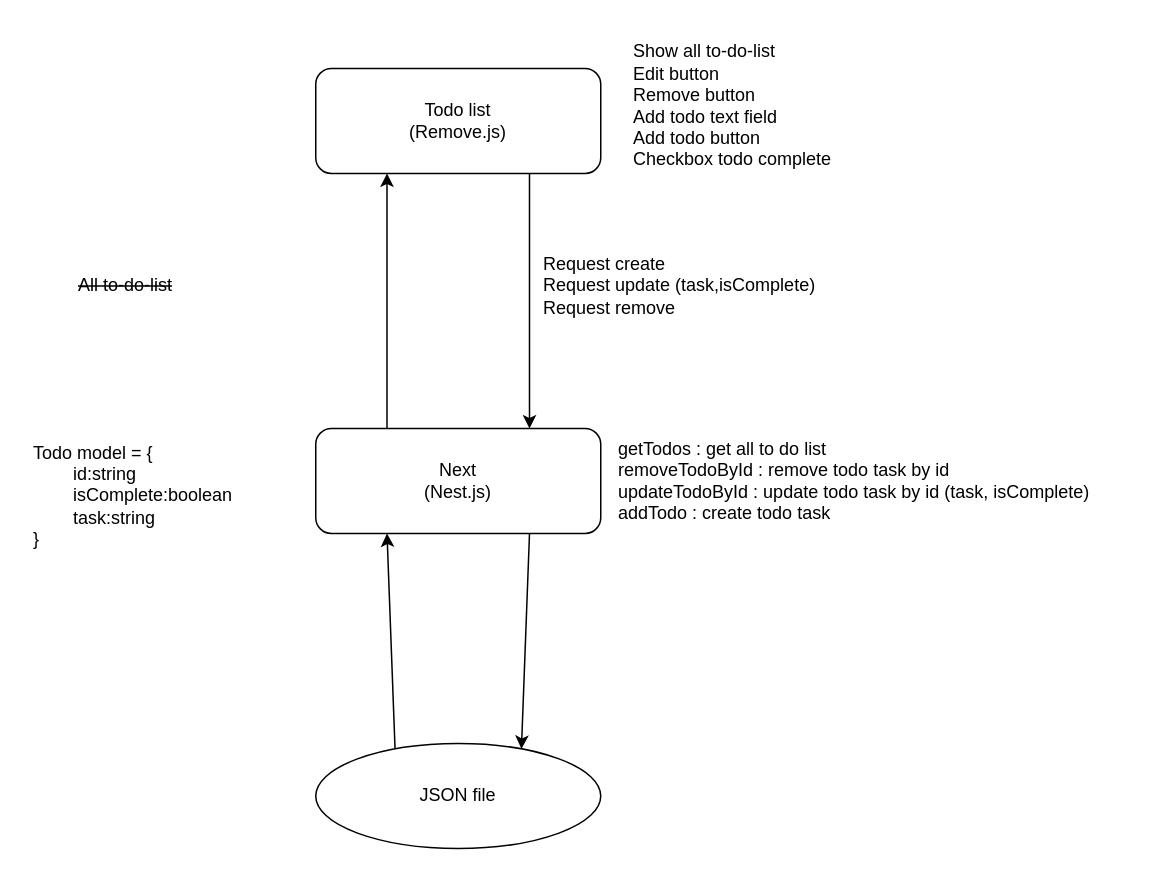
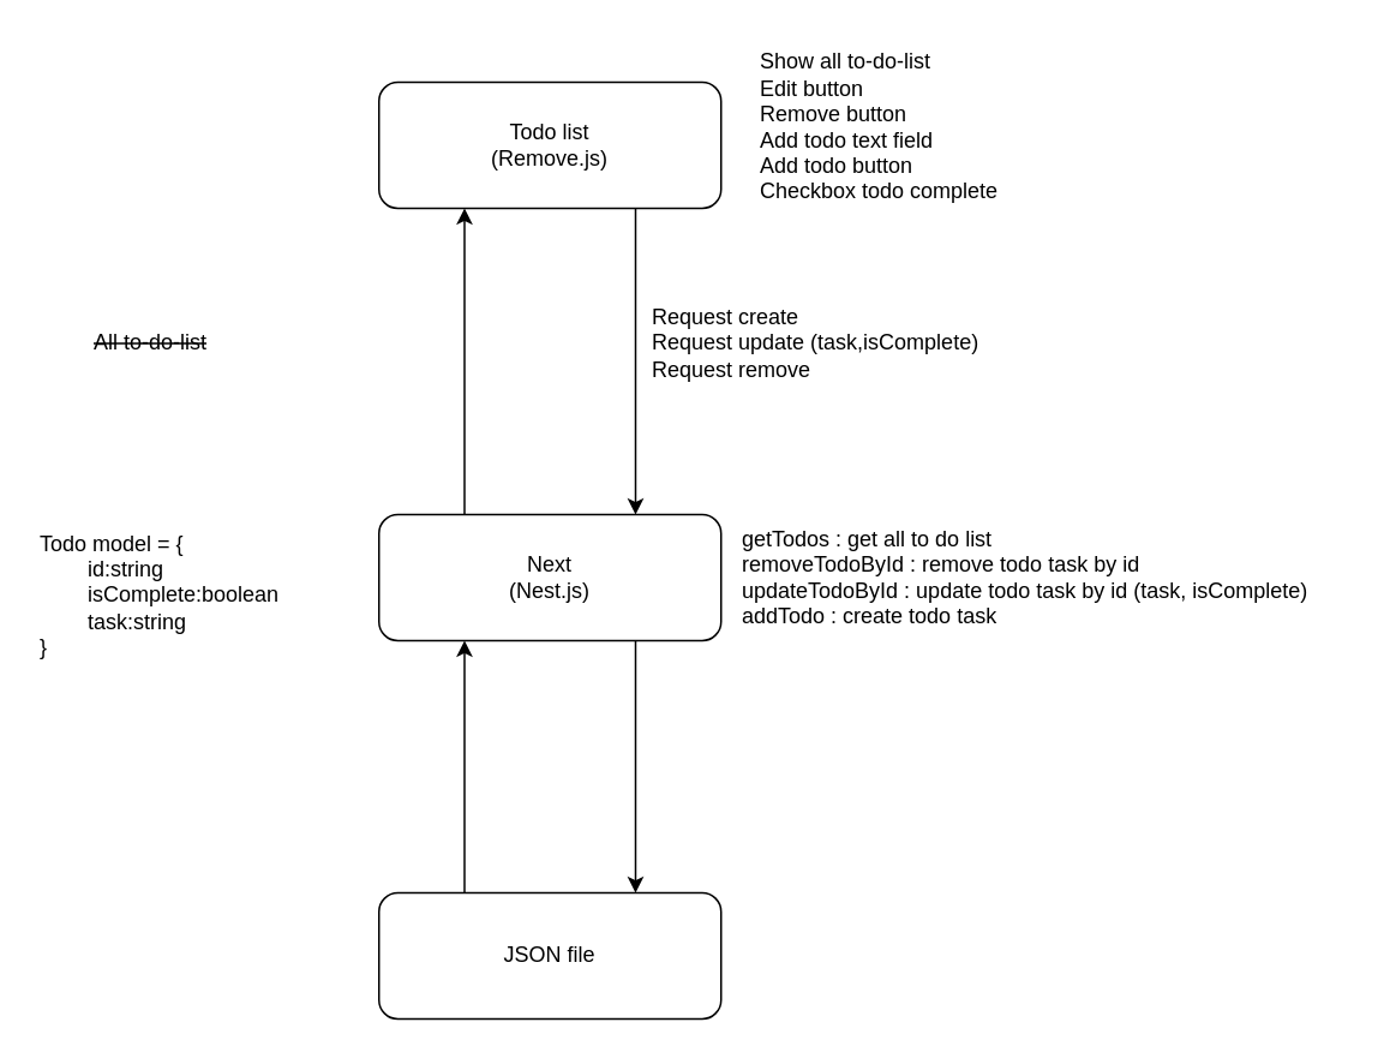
  <mxCell id="0" />
  <mxCell id="1" parent="0" />
  <mxCell id="2" style="edgeStyle=none;rounded=0;orthogonalLoop=1;jettySize=auto;html=1;exitX=0.75;exitY=1;exitDx=0;exitDy=0;entryX=0.75;entryY=0;entryDx=0;entryDy=0;" parent="1" source="3" target="5" edge="1"><mxGeometry relative="1" as="geometry" /></mxCell>
  <mxCell id="3" value="Todo list&lt;br&gt;(Remove.js)" style="rounded=1;whiteSpace=wrap;html=1;" parent="1" vertex="1"><mxGeometry x="210" y="45" width="190" height="70" as="geometry" /></mxCell>
  <mxCell id="4" style="edgeStyle=none;rounded=0;orthogonalLoop=1;jettySize=auto;html=1;exitX=0.25;exitY=0;exitDx=0;exitDy=0;entryX=0.25;entryY=1;entryDx=0;entryDy=0;" parent="1" source="5" target="3" edge="1"><mxGeometry relative="1" as="geometry" /></mxCell>
  <mxCell id="5" value="Next&lt;br&gt;(Nest.js)" style="rounded=1;whiteSpace=wrap;html=1;" parent="1" vertex="1"><mxGeometry x="210" y="285" width="190" height="70" as="geometry" /></mxCell>
  <mxCell id="6" value="getTodos : get all to do list&amp;nbsp;&lt;br&gt;removeTodoById : remove todo task by id&amp;nbsp;&lt;br&gt;updateTodoById : update todo task by id (task, isComplete)&lt;br&gt;addTodo : create todo task" style="text;html=1;align=left;verticalAlign=middle;resizable=0;points=[];autosize=1;strokeColor=none;fillColor=none;" parent="1" vertex="1"><mxGeometry x="410" y="285" width="340" height="70" as="geometry" /></mxCell>
  <mxCell id="7" value="Show all to-do-list&lt;br&gt;Edit button&lt;br&gt;Remove button&lt;br&gt;Add todo text field&lt;br&gt;Add todo button&lt;br&gt;Checkbox todo complete" style="text;html=1;align=left;verticalAlign=middle;resizable=0;points=[];autosize=1;strokeColor=none;fillColor=none;" parent="1" vertex="1"><mxGeometry x="420" y="20" width="160" height="100" as="geometry" /></mxCell>
  <mxCell id="8" value="&lt;strike&gt;All to-do-list&lt;/strike&gt;" style="text;html=1;align=left;verticalAlign=middle;resizable=0;points=[];autosize=1;strokeColor=none;fillColor=none;" parent="1" vertex="1"><mxGeometry x="50" y="175" width="90" height="30" as="geometry" /></mxCell>
  <mxCell id="9" value="Request create&lt;br&gt;Request update (task,isComplete)&lt;br&gt;Request remove" style="text;html=1;align=left;verticalAlign=middle;resizable=0;points=[];autosize=1;strokeColor=none;fillColor=none;" parent="1" vertex="1"><mxGeometry x="360" y="160" width="200" height="60" as="geometry" /></mxCell>
  <mxCell id="10" value="Todo model = {&lt;br&gt;&lt;span style=&quot;white-space: pre;&quot;&gt;&#09;&lt;/span&gt;id:string&lt;br&gt;&lt;span style=&quot;white-space: pre;&quot;&gt;&#09;&lt;/span&gt;isComplete:boolean&lt;br&gt;&lt;span style=&quot;white-space: pre;&quot;&gt;&#09;&lt;/span&gt;task:string&lt;br&gt;}" style="text;html=1;align=left;verticalAlign=middle;resizable=0;points=[];autosize=1;strokeColor=none;fillColor=none;" parent="1" vertex="1"><mxGeometry x="20" y="285" width="160" height="90" as="geometry" /></mxCell>
- <mxCell id="11" value="JSON file" style="ellipse;whiteSpace=wrap;html=1;" parent="1" vertex="1"><mxGeometry x="210" y="495" width="190" height="70" as="geometry" /></mxCell>
+ <mxCell id="11" value="JSON file" style="rounded=1;whiteSpace=wrap;html=1;" parent="1" vertex="1"><mxGeometry x="210" y="495" width="190" height="70" as="geometry" /></mxCell>
  <mxCell id="12" style="edgeStyle=none;rounded=0;orthogonalLoop=1;jettySize=auto;html=1;exitX=0.75;exitY=1;exitDx=0;exitDy=0;entryX=0.75;entryY=0;entryDx=0;entryDy=0;" parent="1" source="5" target="11" edge="1"><mxGeometry relative="1" as="geometry"><mxPoint x="359" y="375" as="sourcePoint" /><mxPoint x="359" y="545" as="targetPoint" /></mxGeometry></mxCell>
  <mxCell id="13" style="edgeStyle=none;rounded=0;orthogonalLoop=1;jettySize=auto;html=1;exitX=0.25;exitY=0;exitDx=0;exitDy=0;entryX=0.25;entryY=1;entryDx=0;entryDy=0;" parent="1" source="11" target="5" edge="1"><mxGeometry relative="1" as="geometry"><mxPoint x="224.5" y="365" as="sourcePoint" /><mxPoint x="224.5" y="505" as="targetPoint" /></mxGeometry></mxCell>
